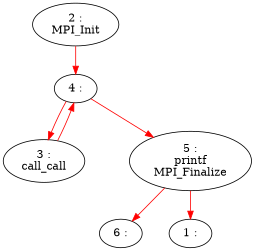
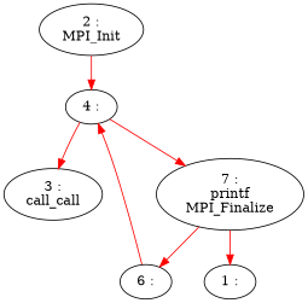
  digraph {
    node [shape=ellipse]
    edge [color=red]
    n1 [label="2 :\nMPI_Init\n"]
    n2 [label="4 :\n"]
    n3 [label="3 :\ncall_call\n"]
-   n4 [label="5 :\nprintf\nMPI_Finalize\n"]
+   n4 [label="7 :\nprintf\nMPI_Finalize\n"]
    n5 [label="6 :\n"]
    n6 [label="1 :\n"]
    n1 -> n2
    n2 -> n3
    n2 -> n4
-   n3 -> n2
+   n5 -> n2
    n4 -> n5
    n4 -> n6
  }
